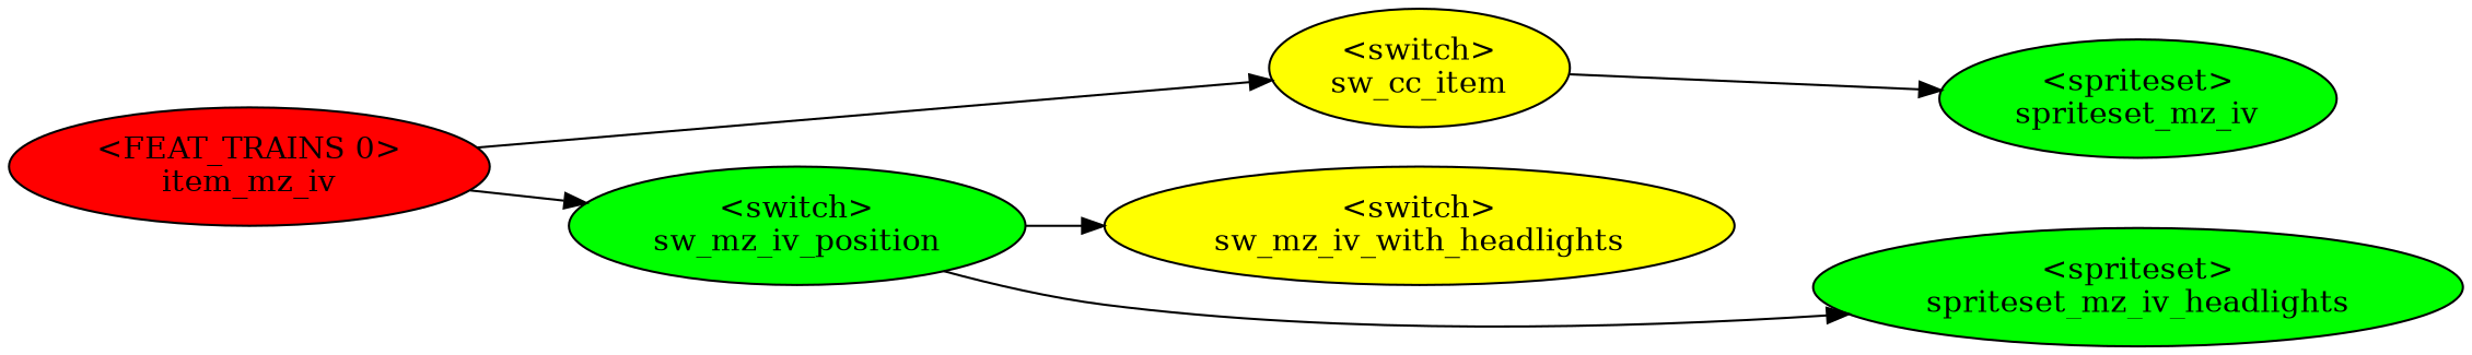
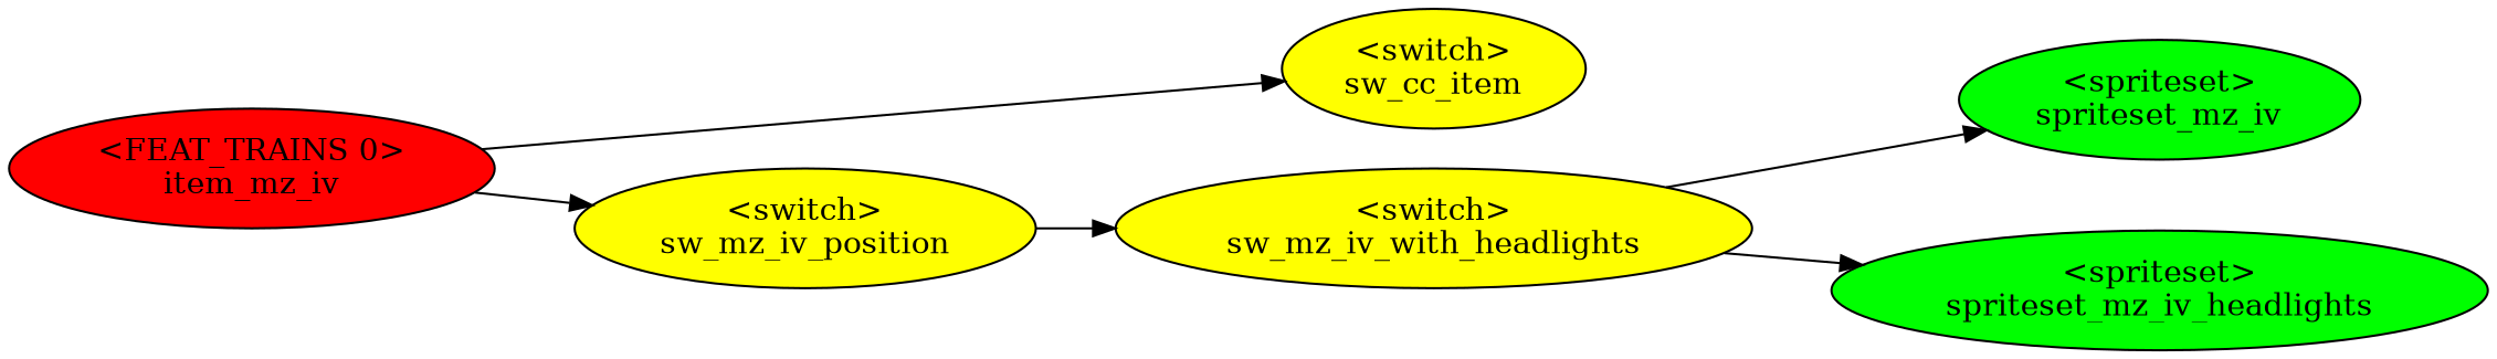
  digraph {
    rankdir=LR
    node [fillcolor=yellow style=filled]
    n1 [label="<switch>\nsw_cc_item"]
    n2 [fillcolor=green label="<spriteset>\nspriteset_mz_iv"]
    n3 [fillcolor=green label="<spriteset>\nspriteset_mz_iv_headlights"]
    n4 [label="<switch>\nsw_mz_iv_with_headlights"]
-   n5 [fillcolor=green label="<switch>\nsw_mz_iv_position"]
+   n5 [label="<switch>\nsw_mz_iv_position"]
    n6 [fillcolor=red label="<FEAT_TRAINS 0>\nitem_mz_iv"]
-   n1 -> n2
-   n5 -> n3
+   n4 -> n2
+   n4 -> n3
    n5 -> n4
    n6 -> n1
    n6 -> n5
  }
